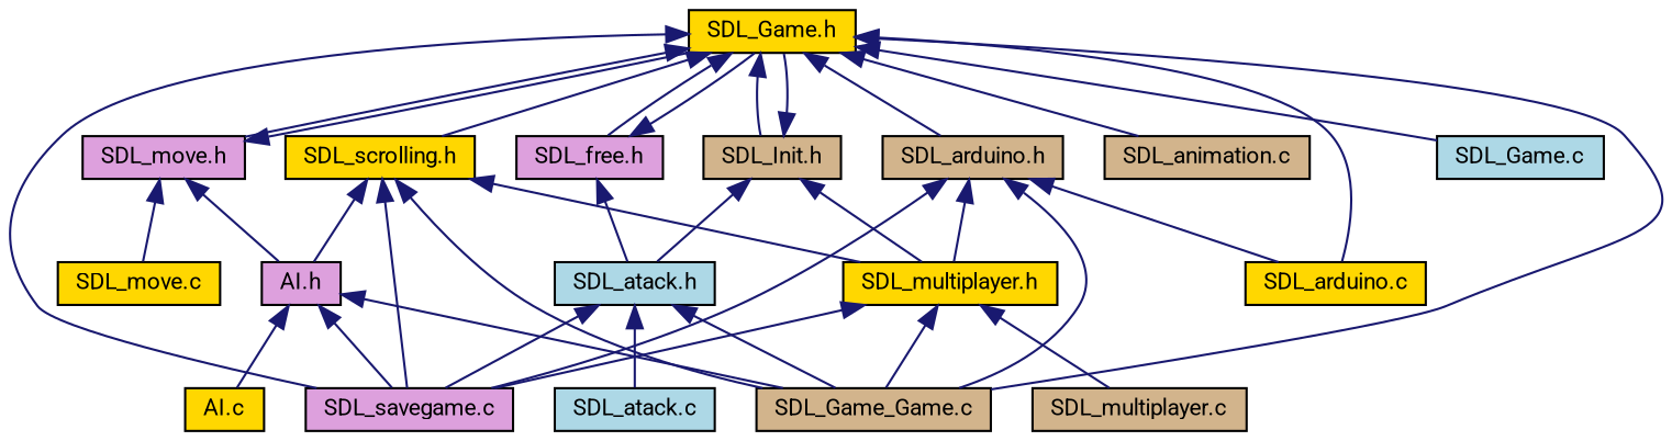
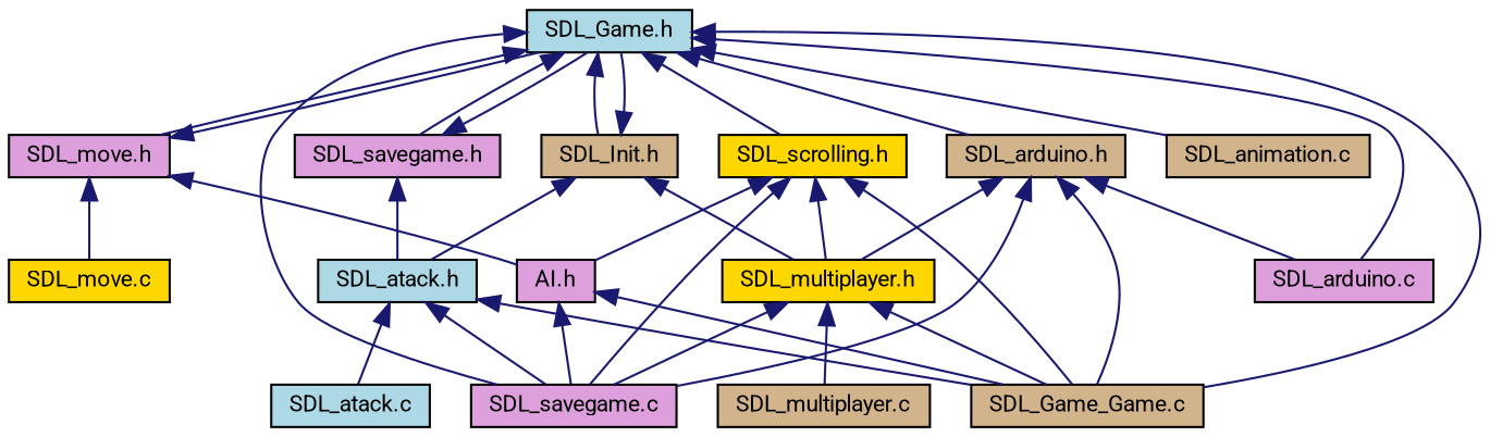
  digraph {
    node [color=black fillcolor=plum fontname=Roboto fontsize=10 shape=record style=filled]
    edge [color=midnightblue dir=back fontname=Roboto fontsize=10 labelfontname=Roboto labelfontsize=10 style=solid]
-   n1 [fillcolor=gold fontcolor=black height=0.2 label="SDL_Game.h" width=0.4]
+   n1 [fillcolor=lightblue fontcolor=black height=0.2 label="SDL_Game.h" width=0.4]
    n2 [height=0.2 label="SDL_move.h" width=0.4]
    n3 [fillcolor=tan height=0.2 label="SDL_Game_Game.c" width=0.4]
    n4 [height=0.2 label="SDL_savegame.c" width=0.4]
-   n5 [height=0.2 label="SDL_free.h" width=0.4]
+   n5 [height=0.2 label="SDL_savegame.h" width=0.4]
    n6 [fillcolor=tan height=0.2 label="SDL_Init.h" width=0.4]
    n7 [fillcolor=gold height=0.2 label="SDL_scrolling.h" width=0.4]
    n8 [fillcolor=tan height=0.2 label="SDL_animation.c" width=0.4]
    n9 [fillcolor=tan height=0.2 label="SDL_arduino.h" width=0.4]
-   n10 [fillcolor=lightblue height=0.2 label="SDL_Game.c" width=0.4]
-   n11 [fillcolor=gold height=0.2 label="SDL_arduino.c" width=0.4]
+   n11 [height=0.2 label="SDL_arduino.c" width=0.4]
    n12 [height=0.2 label="AI.h" width=0.4]
    n13 [fillcolor=gold height=0.2 label="SDL_move.c" width=0.4]
    n14 [fillcolor=lightblue height=0.2 label="SDL_atack.h" width=0.4]
    n15 [fillcolor=gold height=0.2 label="SDL_multiplayer.h" width=0.4]
    n16 [fillcolor=tan height=0.2 label="SDL_multiplayer.c" width=0.4]
-   n17 [fillcolor=gold height=0.2 label="AI.c" width=0.4]
    n18 [fillcolor=lightblue height=0.2 label="SDL_atack.c" width=0.4]
    n1 -> n2
    n1 -> n3
    n1 -> n4
    n1 -> n5
    n1 -> n6
    n1 -> n7
    n1 -> n8
    n1 -> n9
-   n1 -> n10
    n1 -> n11
    n2 -> n1
    n2 -> n12
    n2 -> n13
    n5 -> n1
    n5 -> n14
    n6 -> n1
    n6 -> n14
    n6 -> n15
    n7 -> n3
    n7 -> n4
    n7 -> n12
    n7 -> n15
    n9 -> n3
    n9 -> n4
    n9 -> n11
    n9 -> n15
    n12 -> n3
    n12 -> n4
-   n12 -> n17
    n14 -> n3
    n14 -> n4
    n14 -> n18
    n15 -> n3
    n15 -> n4
    n15 -> n16
  }
